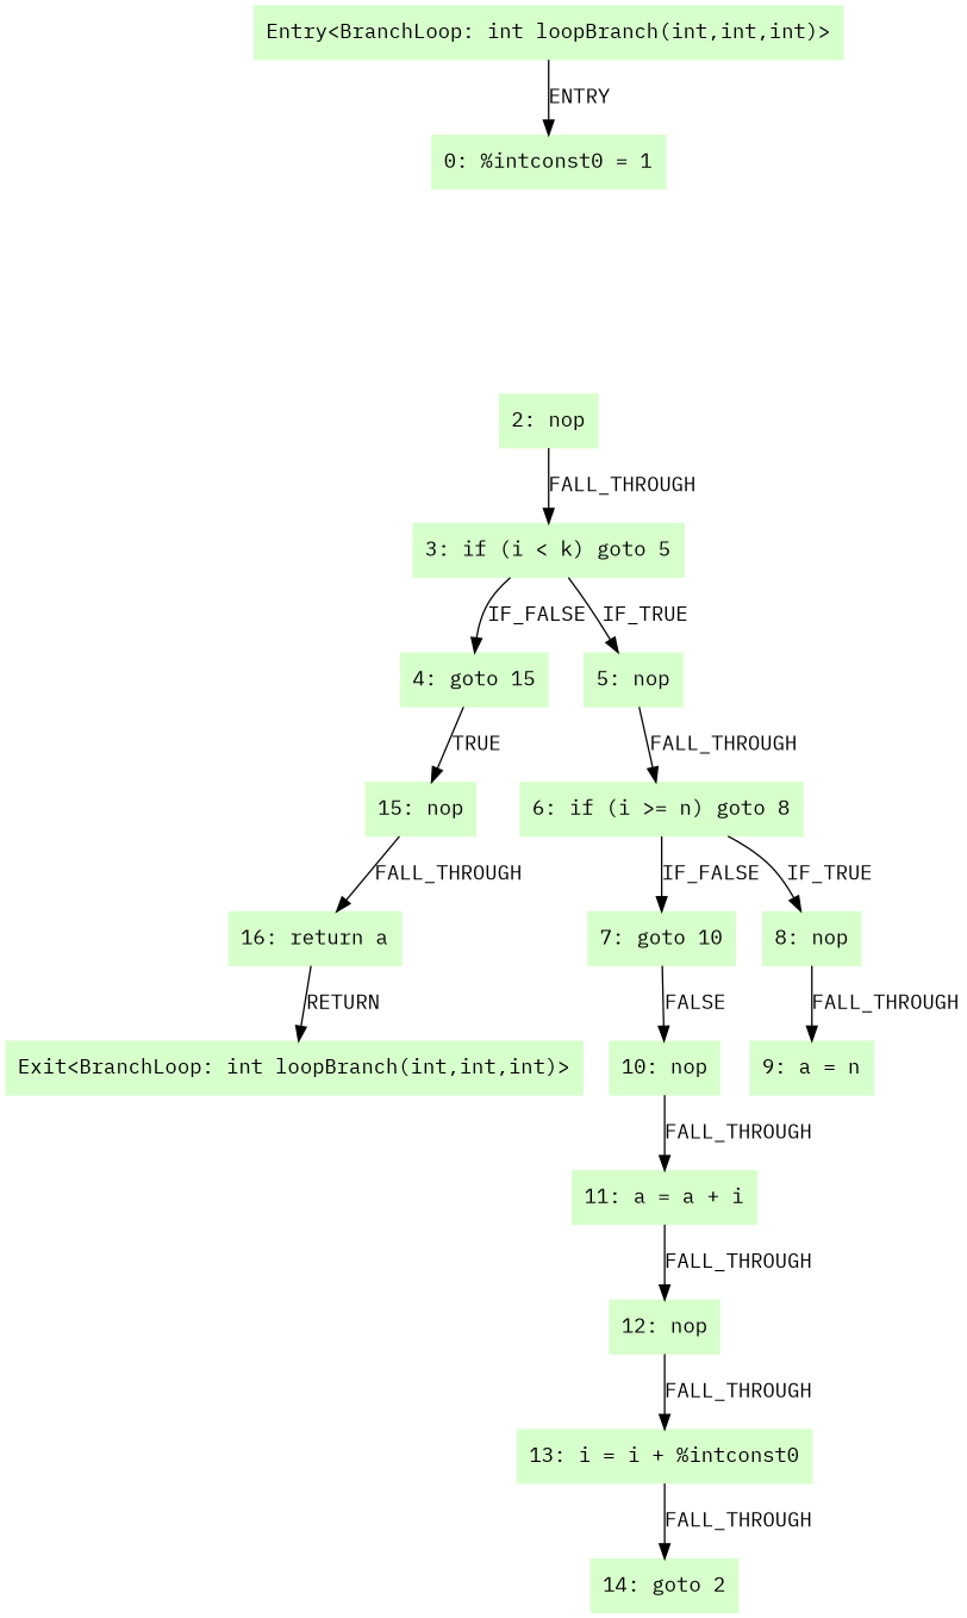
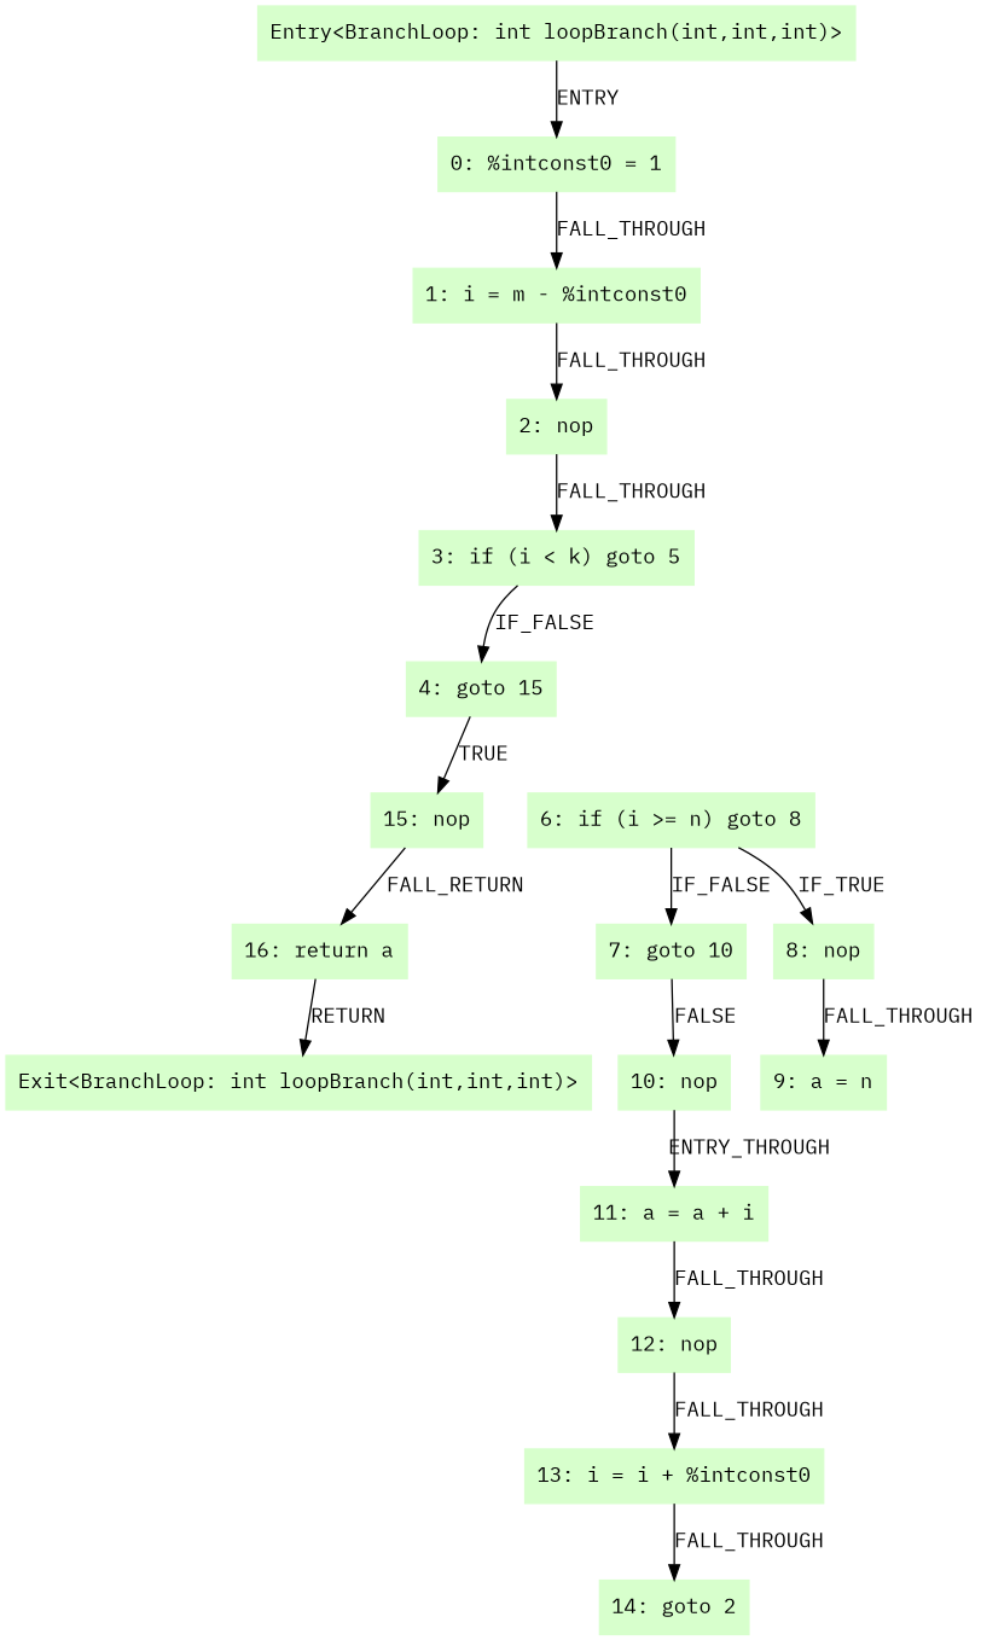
  digraph {
    fontname="IBM Plex Mono"
    node [color=".3 .2 1.0" fontname="IBM Plex Mono" shape=box style=filled]
    edge [fontname="IBM Plex Mono"]
    n1 [label="Entry<BranchLoop: int loopBranch(int,int,int)>"]
    n2 [label="0: %intconst0 = 1"]
+   n3 [label="1: i = m - %intconst0"]
    n4 [label="2: nop"]
    n5 [label="3: if (i < k) goto 5"]
    n6 [label="4: goto 15"]
-   n7 [label="5: nop"]
    n8 [label="15: nop"]
    n9 [label="6: if (i >= n) goto 8"]
    n10 [label="16: return a"]
    n11 [label="7: goto 10"]
    n12 [label="8: nop"]
    n13 [label="10: nop"]
    n14 [label="9: a = n"]
    n15 [label="11: a = a + i"]
    n16 [label="12: nop"]
    n17 [label="13: i = i + %intconst0"]
    n18 [label="14: goto 2"]
    n19 [label="Exit<BranchLoop: int loopBranch(int,int,int)>"]
    n1 -> n2 [label=ENTRY]
+   n2 -> n3 [label=FALL_THROUGH]
+   n3 -> n4 [label=FALL_THROUGH]
    n4 -> n5 [label=FALL_THROUGH]
    n5 -> n6 [label=IF_FALSE]
-   n5 -> n7 [label=IF_TRUE]
    n6 -> n8 [label=TRUE]
-   n7 -> n9 [label=FALL_THROUGH]
-   n8 -> n10 [label=FALL_THROUGH]
+   n8 -> n10 [label=FALL_RETURN]
    n9 -> n11 [label=IF_FALSE]
    n9 -> n12 [label=IF_TRUE]
    n10 -> n19 [label=RETURN]
    n11 -> n13 [label=FALSE]
    n12 -> n14 [label=FALL_THROUGH]
-   n13 -> n15 [label=FALL_THROUGH]
+   n13 -> n15 [label=ENTRY_THROUGH]
    n15 -> n16 [label=FALL_THROUGH]
    n16 -> n17 [label=FALL_THROUGH]
    n17 -> n18 [label=FALL_THROUGH]
  }
